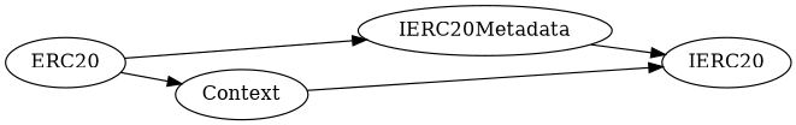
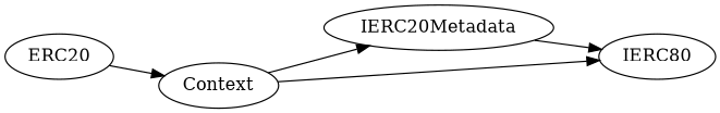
  digraph {
    rankdir=LR
    ERC20
    Context
    IERC20Metadata
-   IERC20
+   IERC20 [label=IERC80]
    ERC20 -> Context
-   ERC20 -> IERC20Metadata
+   Context -> IERC20Metadata
    Context -> IERC20
    IERC20Metadata -> IERC20
  }
